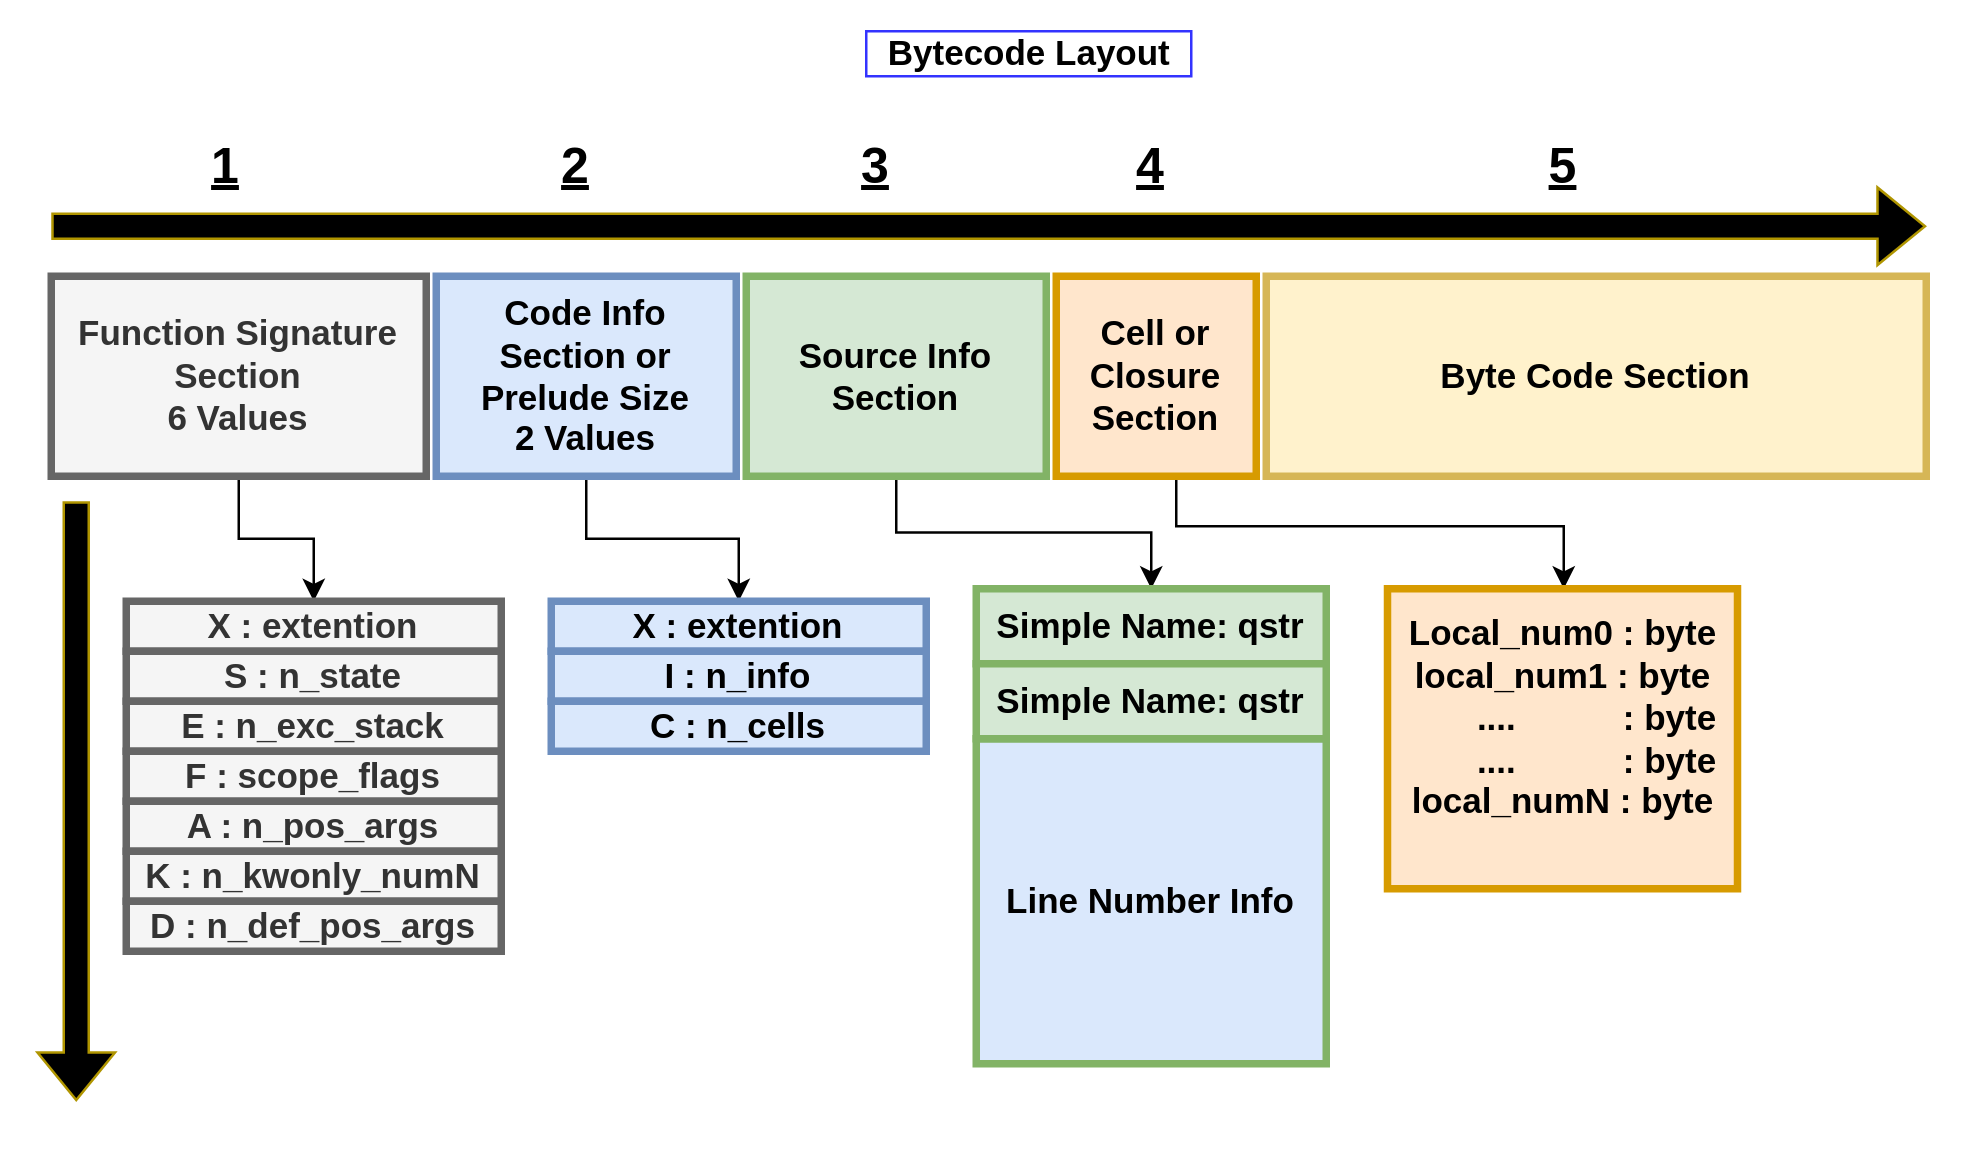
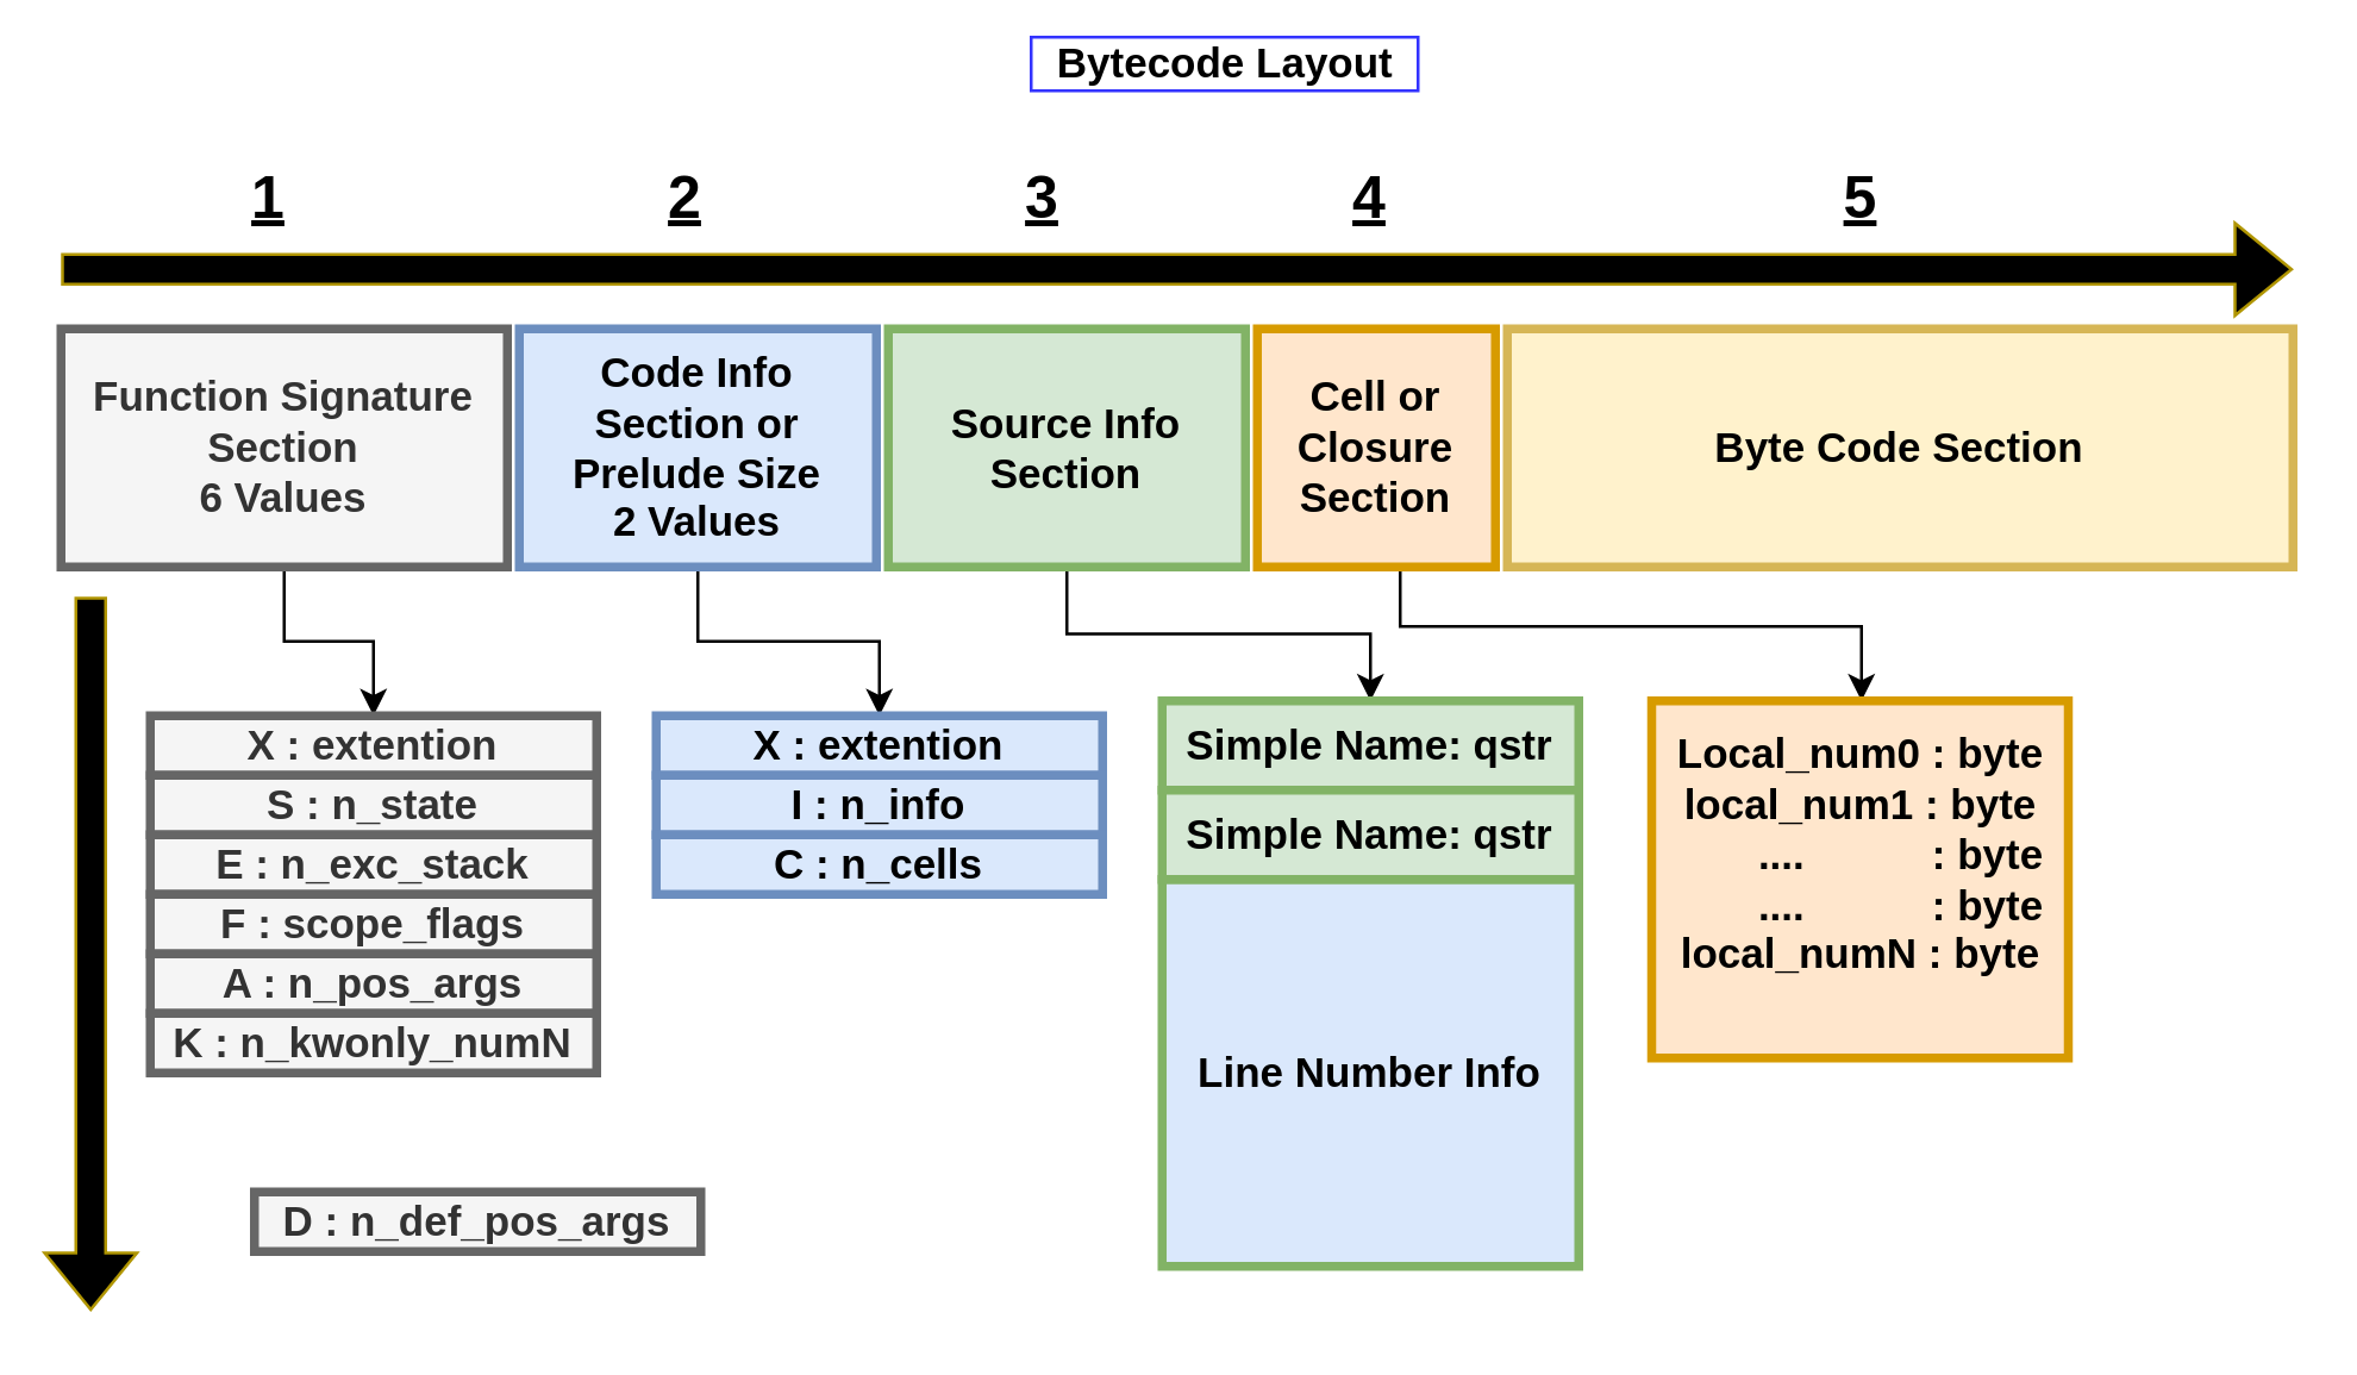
  <mxCell id="0" />
  <mxCell id="1" parent="0" />
  <mxCell id="2" style="edgeStyle=orthogonalEdgeStyle;rounded=0;orthogonalLoop=1;jettySize=auto;html=1;entryX=0.5;entryY=0;entryDx=0;entryDy=0;fontSize=14;" edge="1" parent="1" source="3" target="16"><mxGeometry relative="1" as="geometry" /></mxCell>
  <mxCell id="3" value="&lt;div style=&quot;font-size: 14px;&quot;&gt;Function Signature Section&lt;/div&gt;&lt;div style=&quot;font-size: 14px;&quot;&gt;6 Values&lt;br style=&quot;font-size: 14px;&quot;&gt;&lt;/div&gt;" style="rounded=0;whiteSpace=wrap;html=1;fontStyle=1;fontSize=14;fillColor=#f5f5f5;fontColor=#333333;strokeColor=#666666;strokeWidth=3;" vertex="1" parent="1"><mxGeometry x="20" y="110" width="150" height="80" as="geometry" /></mxCell>
  <mxCell id="4" style="edgeStyle=orthogonalEdgeStyle;rounded=0;orthogonalLoop=1;jettySize=auto;html=1;entryX=0.5;entryY=0;entryDx=0;entryDy=0;fontSize=14;" edge="1" parent="1" source="5" target="23"><mxGeometry relative="1" as="geometry" /></mxCell>
  <mxCell id="5" value="&lt;div style=&quot;font-size: 14px;&quot;&gt;Code Info Section or&lt;/div&gt;&lt;div style=&quot;font-size: 14px;&quot;&gt;Prelude Size&lt;/div&gt;&lt;div style=&quot;font-size: 14px;&quot;&gt;2 Values&lt;br style=&quot;font-size: 14px;&quot;&gt;&lt;/div&gt;" style="rounded=0;whiteSpace=wrap;html=1;fontStyle=1;fontSize=14;fillColor=#dae8fc;strokeColor=#6c8ebf;strokeWidth=3;" vertex="1" parent="1"><mxGeometry x="174" y="110" width="120" height="80" as="geometry" /></mxCell>
  <mxCell id="6" style="edgeStyle=orthogonalEdgeStyle;rounded=0;orthogonalLoop=1;jettySize=auto;html=1;entryX=0.5;entryY=0;entryDx=0;entryDy=0;fontSize=14;" edge="1" parent="1" source="7" target="12"><mxGeometry relative="1" as="geometry" /></mxCell>
  <mxCell id="7" value="Source Info Section" style="rounded=0;whiteSpace=wrap;html=1;fontStyle=1;fontSize=14;fillColor=#d5e8d4;strokeColor=#82b366;strokeWidth=3;" vertex="1" parent="1"><mxGeometry x="298" y="110" width="120" height="80" as="geometry" /></mxCell>
  <mxCell id="8" style="edgeStyle=orthogonalEdgeStyle;rounded=0;orthogonalLoop=1;jettySize=auto;html=1;fontSize=14;" edge="1" parent="1" source="9" target="13"><mxGeometry relative="1" as="geometry"><Array as="points"><mxPoint x="470" y="210" /><mxPoint x="625" y="210" /></Array></mxGeometry></mxCell>
  <mxCell id="9" value="&lt;div style=&quot;font-size: 14px;&quot;&gt;Cell or Closure Section&lt;/div&gt;" style="rounded=0;whiteSpace=wrap;html=1;fontStyle=1;fontSize=14;fillColor=#ffe6cc;strokeColor=#d79b00;strokeWidth=3;" vertex="1" parent="1"><mxGeometry x="422" y="110" width="80" height="80" as="geometry" /></mxCell>
  <mxCell id="10" value="Byte Code Section" style="rounded=0;whiteSpace=wrap;html=1;fontStyle=1;fontSize=14;fillColor=#fff2cc;strokeColor=#d6b656;strokeWidth=3;" vertex="1" parent="1"><mxGeometry x="506" y="110" width="264" height="80" as="geometry" /></mxCell>
  <mxCell id="11" value="&lt;div&gt;Line Number Info&lt;/div&gt;" style="rounded=0;whiteSpace=wrap;html=1;fontSize=14;strokeWidth=3;fontStyle=1;fillColor=#dae8fc;strokeColor=#82b366;" vertex="1" parent="1"><mxGeometry x="390" y="295" width="140" height="130" as="geometry" /></mxCell>
  <mxCell id="12" value="Simple Name: qstr" style="rounded=0;whiteSpace=wrap;html=1;fontSize=14;strokeWidth=3;fontStyle=1;fillColor=#d5e8d4;strokeColor=#82b366;" vertex="1" parent="1"><mxGeometry x="390" y="235" width="140" height="30" as="geometry" /></mxCell>
  <mxCell id="13" value="&lt;div&gt;Local_num0 : byte&lt;/div&gt;&lt;div&gt;local_num1 : byte&lt;/div&gt;&lt;div&gt;&amp;nbsp;&amp;nbsp;&amp;nbsp;&amp;nbsp;&amp;nbsp;&amp;nbsp; ....&amp;nbsp;&amp;nbsp;&amp;nbsp; &amp;nbsp; &amp;nbsp; &amp;nbsp;&amp;nbsp; : byte&lt;br&gt;&lt;/div&gt;&lt;div&gt;&amp;nbsp;&amp;nbsp;&amp;nbsp;&amp;nbsp;&amp;nbsp;&amp;nbsp; ....&amp;nbsp;&amp;nbsp;&amp;nbsp; &amp;nbsp; &amp;nbsp; &amp;nbsp;&amp;nbsp; : byte&lt;/div&gt;&lt;div&gt;local_numN : byte&lt;br&gt;&lt;/div&gt;&lt;div&gt;&lt;br&gt;&lt;/div&gt;" style="rounded=0;whiteSpace=wrap;html=1;fontSize=14;strokeWidth=3;fontStyle=1;fillColor=#ffe6cc;strokeColor=#d79b00;" vertex="1" parent="1"><mxGeometry x="554.5" y="235" width="140" height="120" as="geometry" /></mxCell>
  <mxCell id="14" value="" style="shape=flexArrow;endArrow=classic;html=1;rounded=0;fontSize=14;fillColor=#000000;strokeColor=#B09500;fontColor=#000000;" edge="1" parent="1"><mxGeometry width="50" height="50" relative="1" as="geometry"><mxPoint x="30" y="200" as="sourcePoint" /><mxPoint x="30" y="440" as="targetPoint" /></mxGeometry></mxCell>
  <mxCell id="15" value="Simple Name: qstr" style="rounded=0;whiteSpace=wrap;html=1;fontSize=14;strokeWidth=3;fontStyle=1;fillColor=#d5e8d4;strokeColor=#82b366;" vertex="1" parent="1"><mxGeometry x="390" y="265" width="140" height="30" as="geometry" /></mxCell>
  <mxCell id="16" value="X : extention" style="rounded=0;whiteSpace=wrap;html=1;fontSize=14;strokeWidth=3;fillColor=#f5f5f5;fontColor=#333333;strokeColor=#666666;fontStyle=1" vertex="1" parent="1"><mxGeometry x="50" y="240" width="150" height="20" as="geometry" /></mxCell>
  <mxCell id="17" value="S : n_state" style="rounded=0;whiteSpace=wrap;html=1;fontSize=14;strokeWidth=3;fillColor=#f5f5f5;fontColor=#333333;strokeColor=#666666;fontStyle=1" vertex="1" parent="1"><mxGeometry x="50" y="260" width="150" height="20" as="geometry" /></mxCell>
  <mxCell id="18" value="E : n_exc_stack" style="rounded=0;whiteSpace=wrap;html=1;fontSize=14;strokeWidth=3;fillColor=#f5f5f5;fontColor=#333333;strokeColor=#666666;fontStyle=1" vertex="1" parent="1"><mxGeometry x="50" y="280" width="150" height="20" as="geometry" /></mxCell>
  <mxCell id="19" value="F : scope_flags" style="rounded=0;whiteSpace=wrap;html=1;fontSize=14;strokeWidth=3;fillColor=#f5f5f5;fontColor=#333333;strokeColor=#666666;fontStyle=1" vertex="1" parent="1"><mxGeometry x="50" y="300" width="150" height="20" as="geometry" /></mxCell>
  <mxCell id="20" value="A : n_pos_args" style="rounded=0;whiteSpace=wrap;html=1;fontSize=14;strokeWidth=3;fillColor=#f5f5f5;fontColor=#333333;strokeColor=#666666;fontStyle=1" vertex="1" parent="1"><mxGeometry x="50" y="320" width="150" height="20" as="geometry" /></mxCell>
  <mxCell id="21" value="K : n_kwonly_numN" style="rounded=0;whiteSpace=wrap;html=1;fontSize=14;strokeWidth=3;fillColor=#f5f5f5;fontColor=#333333;strokeColor=#666666;fontStyle=1" vertex="1" parent="1"><mxGeometry x="50" y="340" width="150" height="20" as="geometry" /></mxCell>
- <mxCell id="22" value="D : n_def_pos_args" style="rounded=0;whiteSpace=wrap;html=1;fontSize=14;strokeWidth=3;fillColor=#f5f5f5;fontColor=#333333;strokeColor=#666666;fontStyle=1" vertex="1" parent="1"><mxGeometry x="50" y="360" width="150" height="20" as="geometry" /></mxCell>
+ <mxCell id="22" value="D : n_def_pos_args" style="rounded=0;whiteSpace=wrap;html=1;fontSize=14;strokeWidth=3;fillColor=#f5f5f5;fontColor=#333333;strokeColor=#666666;fontStyle=1" vertex="1" parent="1"><mxGeometry x="85" y="400" width="150" height="20" as="geometry" /></mxCell>
  <mxCell id="23" value="X : extention" style="rounded=0;whiteSpace=wrap;html=1;fontSize=14;strokeWidth=3;fillColor=#dae8fc;strokeColor=#6c8ebf;fontStyle=1" vertex="1" parent="1"><mxGeometry x="220" y="240" width="150" height="20" as="geometry" /></mxCell>
  <mxCell id="24" value="I : n_info" style="rounded=0;whiteSpace=wrap;html=1;fontSize=14;strokeWidth=3;fillColor=#dae8fc;strokeColor=#6c8ebf;fontStyle=1" vertex="1" parent="1"><mxGeometry x="220" y="260" width="150" height="20" as="geometry" /></mxCell>
  <mxCell id="25" value="C : n_cells" style="rounded=0;whiteSpace=wrap;html=1;fontSize=14;strokeWidth=3;fillColor=#dae8fc;strokeColor=#6c8ebf;fontStyle=1" vertex="1" parent="1"><mxGeometry x="220" y="280" width="150" height="20" as="geometry" /></mxCell>
  <mxCell id="26" value="" style="shape=flexArrow;endArrow=classic;html=1;rounded=0;fontSize=14;fillColor=#000000;strokeColor=#B09500;" edge="1" parent="1"><mxGeometry width="50" height="50" relative="1" as="geometry"><mxPoint x="20" y="90" as="sourcePoint" /><mxPoint x="770" y="90" as="targetPoint" /></mxGeometry></mxCell>
  <mxCell id="27" value="&amp;nbsp; Bytecode Layout&amp;nbsp;&amp;nbsp; " style="edgeLabel;html=1;align=center;verticalAlign=middle;resizable=0;points=[];fontSize=14;fontStyle=1;labelBorderColor=#3333FF;" vertex="1" connectable="0" parent="1"><mxGeometry x="410" y="20" as="geometry" /></mxCell>
  <mxCell id="28" value="1" style="text;html=1;strokeColor=none;fillColor=none;align=center;verticalAlign=middle;whiteSpace=wrap;rounded=0;labelBorderColor=none;fontSize=20;fontColor=#000000;fontStyle=5;horizontal=1;" vertex="1" parent="1"><mxGeometry x="60" y="50" width="60" height="30" as="geometry" /></mxCell>
  <mxCell id="29" value="2" style="text;html=1;strokeColor=none;fillColor=none;align=center;verticalAlign=middle;whiteSpace=wrap;rounded=0;labelBorderColor=none;fontSize=20;fontColor=#000000;fontStyle=5" vertex="1" parent="1"><mxGeometry x="200" y="50" width="60" height="30" as="geometry" /></mxCell>
  <mxCell id="30" value="3" style="text;html=1;strokeColor=none;fillColor=none;align=center;verticalAlign=middle;whiteSpace=wrap;rounded=0;labelBorderColor=none;fontSize=20;fontColor=#000000;fontStyle=5" vertex="1" parent="1"><mxGeometry x="320" y="50" width="60" height="30" as="geometry" /></mxCell>
  <mxCell id="31" value="4" style="text;html=1;strokeColor=none;fillColor=none;align=center;verticalAlign=middle;whiteSpace=wrap;rounded=0;labelBorderColor=none;fontSize=20;fontColor=#000000;fontStyle=5" vertex="1" parent="1"><mxGeometry x="430" y="50" width="60" height="30" as="geometry" /></mxCell>
  <mxCell id="32" value="5" style="text;html=1;strokeColor=none;fillColor=none;align=center;verticalAlign=middle;whiteSpace=wrap;rounded=0;labelBorderColor=none;fontSize=20;fontColor=#000000;fontStyle=5" vertex="1" parent="1"><mxGeometry x="594.5" y="50" width="60" height="30" as="geometry" /></mxCell>
